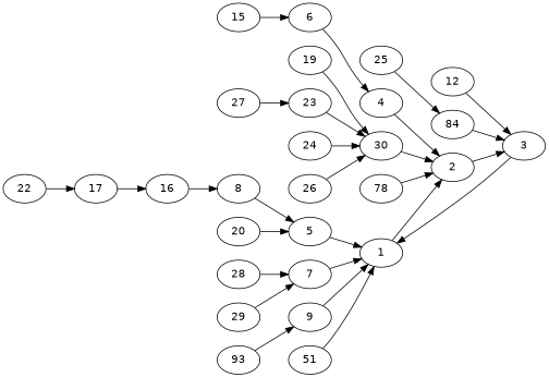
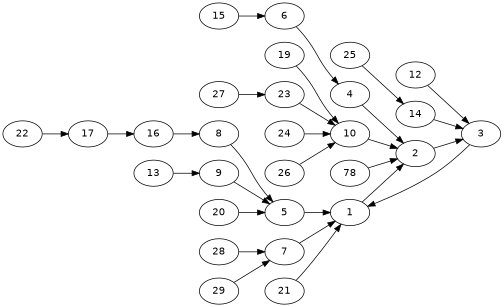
  digraph {
    fontname="DejaVu Sans"
    rankdir=LR
    node [fontname="DejaVu Sans"]
    edge [fontname="DejaVu Sans"]
    1
    2
    3
    4
    5
    6
    7
    8
    9
-   10 [label=30]
+   10
    12
-   13 [label=93]
-   14 [label=84]
+   13
+   14
    15
    16
    17
    n17 [label=78]
    19
    20
-   21 [label=51]
+   21
    22
    23
    24
    25
    26
    27
    28
    29
    1 -> 2
    2 -> 3
    3 -> 1
    4 -> 2
    5 -> 1
    6 -> 4
    7 -> 1
    8 -> 5
-   9 -> 1
+   9 -> 5
    10 -> 2
    12 -> 3
    13 -> 9
    14 -> 3
    15 -> 6
    16 -> 8
    17 -> 16
    n17 -> 2
    19 -> 10
    20 -> 5
    21 -> 1
    22 -> 17
    23 -> 10
    24 -> 10
    25 -> 14
    26 -> 10
    27 -> 23
    28 -> 7
    29 -> 7
  }
